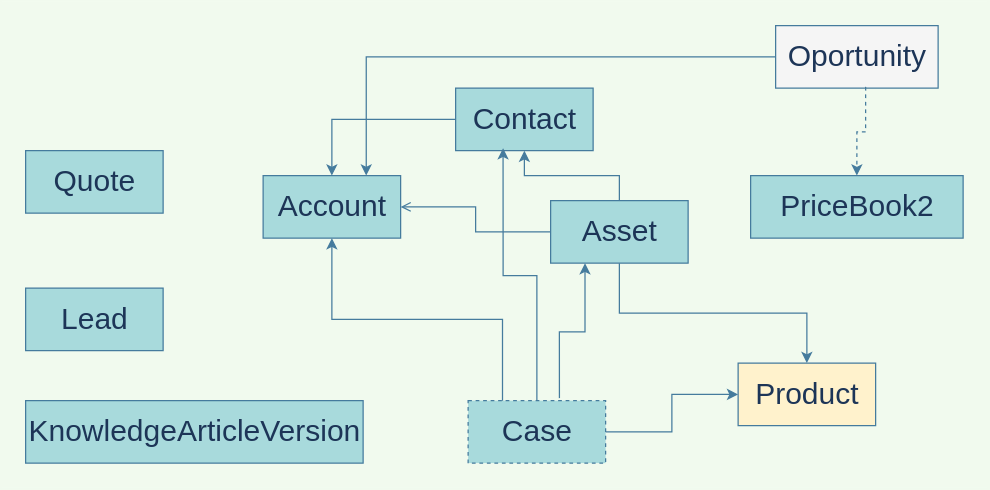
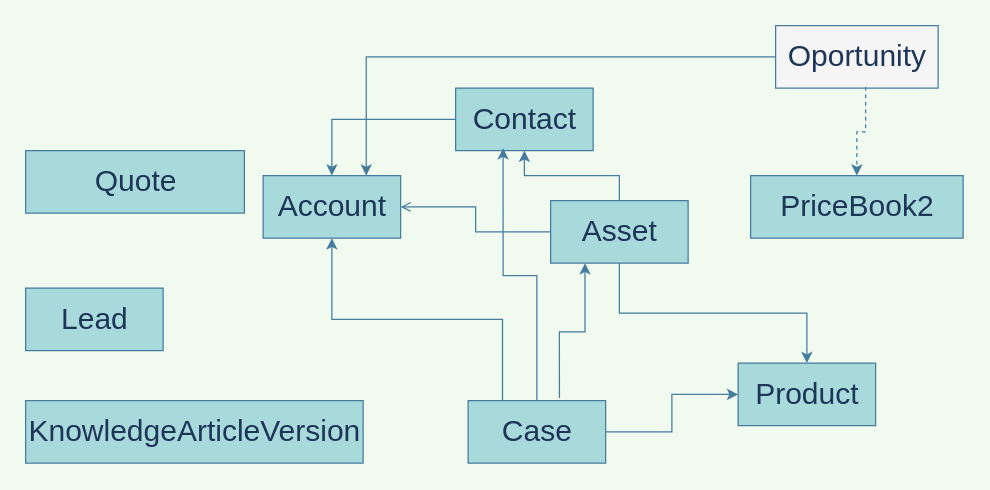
  <mxCell id="0" />
  <mxCell id="1" parent="0" />
  <mxCell id="2" value="Lead" style="html=1;fontSize=24;fillColor=#A8DADC;strokeColor=#457B9D;fontColor=#1D3557;" parent="1" vertex="1"><mxGeometry x="20" y="230" width="110" height="50" as="geometry" /></mxCell>
  <mxCell id="3" value="Account" style="html=1;fontSize=24;fillColor=#A8DADC;strokeColor=#457B9D;fontColor=#1D3557;" parent="1" vertex="1"><mxGeometry x="210" y="140" width="110" height="50" as="geometry" /></mxCell>
  <mxCell id="4" value="Contact" style="html=1;fontSize=24;fillColor=#A8DADC;strokeColor=#457B9D;fontColor=#1D3557;" parent="1" vertex="1"><mxGeometry x="364" y="70" width="110" height="50" as="geometry" /></mxCell>
  <mxCell id="5" style="edgeStyle=orthogonalEdgeStyle;rounded=0;orthogonalLoop=1;jettySize=auto;html=1;strokeColor=#457B9D;fontColor=#1D3557;fillColor=#A8DADC;" parent="1" source="6" target="4" edge="1"><mxGeometry relative="1" as="geometry" /></mxCell>
  <mxCell id="6" value="Asset" style="html=1;fontSize=24;fillColor=#A8DADC;strokeColor=#457B9D;fontColor=#1D3557;" parent="1" vertex="1"><mxGeometry x="440" y="160" width="110" height="50" as="geometry" /></mxCell>
- <mxCell id="7" value="Case" style="html=1;fontSize=24;fillColor=#A8DADC;strokeColor=#457B9D;fontColor=#1D3557;dashed=1;" parent="1" vertex="1"><mxGeometry x="374" y="320" width="110" height="50" as="geometry" /></mxCell>
- <mxCell id="8" value="Product" style="html=1;fontSize=24;fillColor=#fff2cc;strokeColor=#457B9D;fontColor=#1D3557;" parent="1" vertex="1"><mxGeometry x="590" y="290" width="110" height="50" as="geometry" /></mxCell>
+ <mxCell id="7" value="Case" style="html=1;fontSize=24;fillColor=#A8DADC;strokeColor=#457B9D;fontColor=#1D3557;" parent="1" vertex="1"><mxGeometry x="374" y="320" width="110" height="50" as="geometry" /></mxCell>
+ <mxCell id="8" value="Product" style="html=1;fontSize=24;fillColor=#A8DADC;strokeColor=#457B9D;fontColor=#1D3557;" parent="1" vertex="1"><mxGeometry x="590" y="290" width="110" height="50" as="geometry" /></mxCell>
  <mxCell id="9" value="PriceBook2" style="html=1;fontSize=24;fillColor=#A8DADC;strokeColor=#457B9D;fontColor=#1D3557;" parent="1" vertex="1"><mxGeometry x="600" y="140" width="170" height="50" as="geometry" /></mxCell>
  <mxCell id="10" value="Oportunity" style="html=1;fontSize=24;fillColor=#f5f5f5;strokeColor=#457B9D;fontColor=#1D3557;" parent="1" vertex="1"><mxGeometry x="620" width="130" height="50" as="geometry" y="20" /></mxCell>
- <mxCell id="11" value="Quote" style="html=1;fontSize=24;fillColor=#A8DADC;strokeColor=#457B9D;fontColor=#1D3557;" parent="1" vertex="1"><mxGeometry x="20" y="120" width="110" height="50" as="geometry" /></mxCell>
+ <mxCell id="11" value="Quote" style="html=1;fontSize=24;fillColor=#A8DADC;strokeColor=#457B9D;fontColor=#1D3557;" parent="1" vertex="1"><mxGeometry x="20" y="120" width="175" height="50" as="geometry" /></mxCell>
  <mxCell id="12" value="KnowledgeArticleVersion" style="html=1;fontSize=24;fillColor=#A8DADC;strokeColor=#457B9D;fontColor=#1D3557;" parent="1" vertex="1"><mxGeometry x="20" y="320" width="270" height="50" as="geometry" /></mxCell>
  <mxCell id="13" style="edgeStyle=orthogonalEdgeStyle;rounded=0;orthogonalLoop=1;jettySize=auto;html=1;strokeColor=#457B9D;fontColor=#1D3557;fillColor=#A8DADC;entryX=0.345;entryY=0.96;entryDx=0;entryDy=0;entryPerimeter=0;exitX=0.5;exitY=0;exitDx=0;exitDy=0;" parent="1" source="7" target="4" edge="1"><mxGeometry relative="1" as="geometry"><mxPoint x="505" y="170" as="sourcePoint" /><mxPoint x="420" y="170" as="targetPoint" /></mxGeometry></mxCell>
  <mxCell id="14" style="edgeStyle=orthogonalEdgeStyle;rounded=0;orthogonalLoop=1;jettySize=auto;html=1;strokeColor=#457B9D;fontColor=#1D3557;fillColor=#A8DADC;" parent="1" source="4" target="3" edge="1"><mxGeometry relative="1" as="geometry"><mxPoint x="505" y="170" as="sourcePoint" /><mxPoint x="439" y="110" as="targetPoint" /></mxGeometry></mxCell>
  <mxCell id="15" style="edgeStyle=orthogonalEdgeStyle;rounded=0;orthogonalLoop=1;jettySize=auto;html=1;strokeColor=#457B9D;fontColor=#1D3557;fillColor=#A8DADC;exitX=0.25;exitY=0;exitDx=0;exitDy=0;" parent="1" source="7" target="3" edge="1"><mxGeometry relative="1" as="geometry"><mxPoint x="439" y="330" as="sourcePoint" /><mxPoint x="421.95" y="108" as="targetPoint" /></mxGeometry></mxCell>
  <mxCell id="16" style="edgeStyle=orthogonalEdgeStyle;rounded=0;orthogonalLoop=1;jettySize=auto;html=1;strokeColor=#457B9D;fontColor=#1D3557;fillColor=#A8DADC;entryX=0.75;entryY=0;entryDx=0;entryDy=0;" parent="1" source="10" target="3" edge="1"><mxGeometry relative="1" as="geometry"><mxPoint x="411.5" y="330" as="sourcePoint" /><mxPoint x="340" y="160" as="targetPoint" /></mxGeometry></mxCell>
  <mxCell id="17" style="edgeStyle=orthogonalEdgeStyle;rounded=0;orthogonalLoop=1;jettySize=auto;html=1;strokeColor=#457B9D;fontColor=#1D3557;fillColor=#A8DADC;entryX=1;entryY=0.5;entryDx=0;entryDy=0;endArrow=open;" parent="1" source="6" target="3" edge="1"><mxGeometry relative="1" as="geometry"><mxPoint x="505" y="170" as="sourcePoint" /><mxPoint x="429" y="130" as="targetPoint" /></mxGeometry></mxCell>
  <mxCell id="18" style="edgeStyle=orthogonalEdgeStyle;rounded=0;orthogonalLoop=1;jettySize=auto;html=1;strokeColor=#457B9D;fontColor=#1D3557;fillColor=#A8DADC;exitX=0.5;exitY=1;exitDx=0;exitDy=0;" parent="1" source="6" target="8" edge="1"><mxGeometry relative="1" as="geometry"><mxPoint x="450" y="195" as="sourcePoint" /><mxPoint x="330" y="175" as="targetPoint" /></mxGeometry></mxCell>
  <mxCell id="19" style="edgeStyle=orthogonalEdgeStyle;rounded=0;orthogonalLoop=1;jettySize=auto;html=1;strokeColor=#457B9D;fontColor=#1D3557;fillColor=#A8DADC;exitX=0.664;exitY=-0.04;exitDx=0;exitDy=0;entryX=0.25;entryY=1;entryDx=0;entryDy=0;exitPerimeter=0;" parent="1" source="7" target="6" edge="1"><mxGeometry relative="1" as="geometry"><mxPoint x="505" y="220" as="sourcePoint" /><mxPoint x="655" y="300" as="targetPoint" /></mxGeometry></mxCell>
  <mxCell id="20" style="edgeStyle=orthogonalEdgeStyle;rounded=0;orthogonalLoop=1;jettySize=auto;html=1;strokeColor=#457B9D;fontColor=#1D3557;fillColor=#A8DADC;exitX=1;exitY=0.5;exitDx=0;exitDy=0;" parent="1" source="7" target="8" edge="1"><mxGeometry relative="1" as="geometry"><mxPoint x="457.04" y="328" as="sourcePoint" /><mxPoint x="477.5" y="220" as="targetPoint" /></mxGeometry></mxCell>
  <mxCell id="21" style="edgeStyle=orthogonalEdgeStyle;rounded=0;orthogonalLoop=1;jettySize=auto;html=1;strokeColor=#457B9D;fontColor=#1D3557;fillColor=#A8DADC;exitX=0.554;exitY=0.98;exitDx=0;exitDy=0;exitPerimeter=0;dashed=1;" parent="1" source="10" target="9" edge="1"><mxGeometry relative="1" as="geometry"><mxPoint x="505" y="220" as="sourcePoint" /><mxPoint x="655" y="300" as="targetPoint" /></mxGeometry></mxCell>
